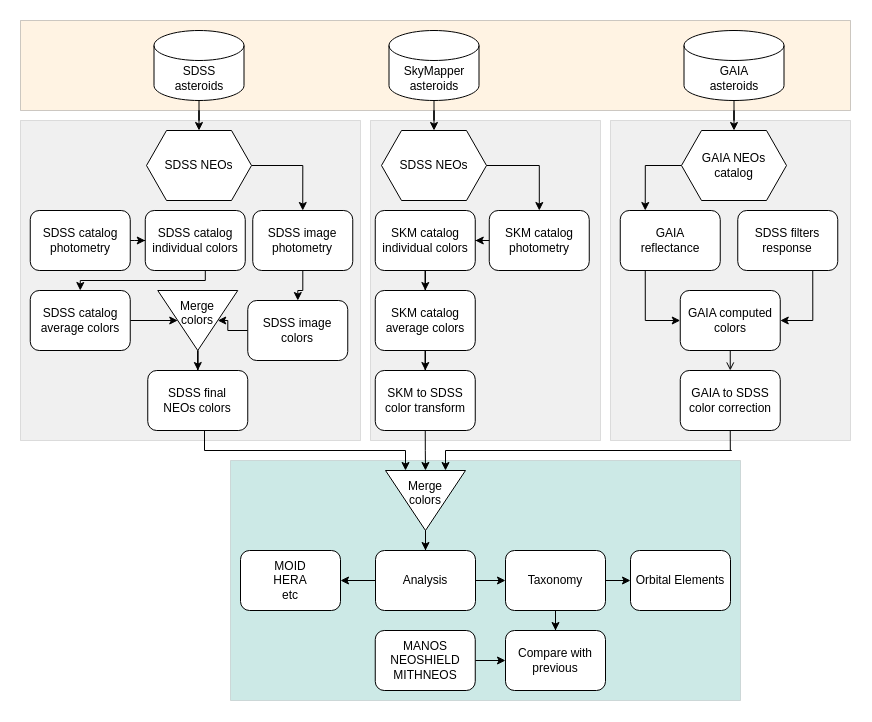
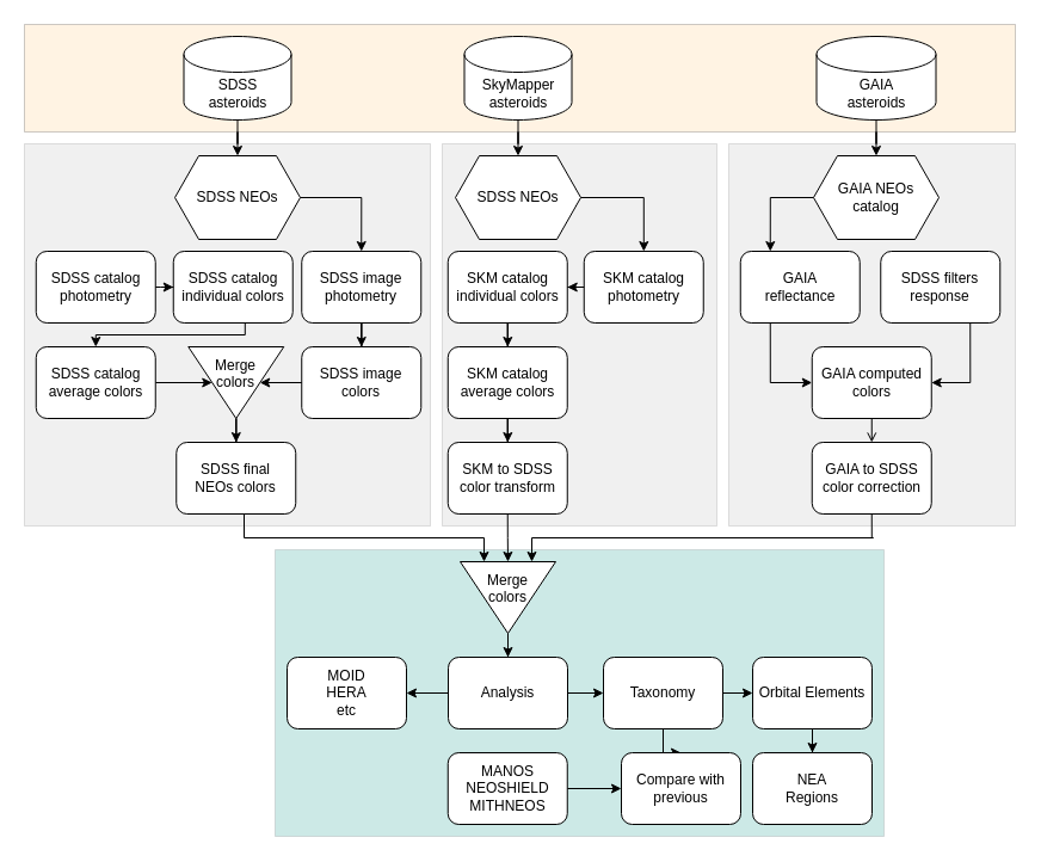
  <mxCell id="0" />
  <mxCell id="1" parent="0" />
  <mxCell id="2" value="" style="rounded=0;whiteSpace=wrap;html=1;fillColor=#019281;opacity=20;fontColor=#333333;strokeColor=#666666;" vertex="1" parent="1"><mxGeometry x="230" y="460" width="510" height="240" as="geometry" /></mxCell>
  <mxCell id="3" value="" style="rounded=0;whiteSpace=wrap;html=1;fillColor=#B2B2B2;opacity=20;fontColor=#333333;strokeColor=#666666;" vertex="1" parent="1"><mxGeometry x="610" y="120" width="240" height="320" as="geometry" /></mxCell>
  <mxCell id="4" value="" style="rounded=0;whiteSpace=wrap;html=1;fillColor=#B2B2B2;opacity=20;fontColor=#333333;strokeColor=#666666;" vertex="1" parent="1"><mxGeometry x="370" y="120" width="230" height="320" as="geometry" /></mxCell>
  <mxCell id="5" value="" style="rounded=0;whiteSpace=wrap;html=1;fillColor=#B2B2B2;opacity=20;fontColor=#333333;strokeColor=#666666;" vertex="1" parent="1"><mxGeometry x="20" y="120" width="340" height="320" as="geometry" /></mxCell>
  <mxCell id="6" value="" style="verticalLabelPosition=bottom;verticalAlign=top;html=1;shape=mxgraph.basic.rect;fillColor2=none;strokeWidth=1;size=20;indent=5;fillColor=#FFC374;opacity=20;" vertex="1" parent="1"><mxGeometry x="20" y="20" width="830" height="90" as="geometry" /></mxCell>
  <mxCell id="7" value="" style="edgeStyle=orthogonalEdgeStyle;rounded=0;orthogonalLoop=1;jettySize=auto;html=1;" parent="1" source="8" target="14" edge="1"><mxGeometry relative="1" as="geometry" /></mxCell>
  <mxCell id="8" value="&lt;div&gt;SDSS&lt;/div&gt;&lt;div&gt;asteroids&lt;br&gt;&lt;/div&gt;" style="shape=cylinder3;whiteSpace=wrap;html=1;boundedLbl=1;backgroundOutline=1;size=15;" parent="1" vertex="1"><mxGeometry x="153.5" y="30" width="90" height="70" as="geometry" /></mxCell>
  <mxCell id="9" value="" style="edgeStyle=orthogonalEdgeStyle;rounded=0;orthogonalLoop=1;jettySize=auto;html=1;" parent="1" source="10" target="33" edge="1"><mxGeometry relative="1" as="geometry" /></mxCell>
  <mxCell id="10" value="&lt;div&gt;SkyMapper&lt;/div&gt;&lt;div&gt;asteroids&lt;br&gt;&lt;/div&gt;" style="shape=cylinder3;whiteSpace=wrap;html=1;boundedLbl=1;backgroundOutline=1;size=15;" parent="1" vertex="1"><mxGeometry x="388.5" y="30" width="90" height="70" as="geometry" /></mxCell>
  <mxCell id="11" value="" style="edgeStyle=orthogonalEdgeStyle;rounded=0;orthogonalLoop=1;jettySize=auto;html=1;" parent="1" source="12" target="40" edge="1"><mxGeometry relative="1" as="geometry" /></mxCell>
  <mxCell id="12" value="&lt;div&gt;GAIA&lt;/div&gt;&lt;div&gt;asteroids&lt;br&gt;&lt;/div&gt;" style="shape=cylinder3;whiteSpace=wrap;html=1;boundedLbl=1;backgroundOutline=1;size=15;" parent="1" vertex="1"><mxGeometry x="683.5" y="30" width="100" height="70" as="geometry" /></mxCell>
  <mxCell id="13" style="edgeStyle=orthogonalEdgeStyle;rounded=0;orthogonalLoop=1;jettySize=auto;html=1;entryX=0.5;entryY=0;entryDx=0;entryDy=0;" parent="1" source="14" target="20" edge="1"><mxGeometry relative="1" as="geometry" /></mxCell>
  <mxCell id="14" value="SDSS NEOs" style="shape=hexagon;perimeter=hexagonPerimeter2;whiteSpace=wrap;html=1;fixedSize=1;" parent="1" vertex="1"><mxGeometry x="146" y="130" width="105" height="70" as="geometry" /></mxCell>
  <mxCell id="15" style="edgeStyle=orthogonalEdgeStyle;rounded=0;orthogonalLoop=1;jettySize=auto;html=1;dashed=1;" parent="1" source="16" target="18" edge="1"><mxGeometry relative="1" as="geometry" /></mxCell>
  <mxCell id="16" value="SDSS catalog photometry" style="rounded=1;whiteSpace=wrap;html=1;" parent="1" vertex="1"><mxGeometry x="29.75" y="210" width="100" height="60" as="geometry" /></mxCell>
  <mxCell id="17" style="edgeStyle=orthogonalEdgeStyle;rounded=0;orthogonalLoop=1;jettySize=auto;html=1;entryX=0.5;entryY=0;entryDx=0;entryDy=0;exitX=0.5;exitY=1;exitDx=0;exitDy=0;" parent="1" source="18" target="24" edge="1"><mxGeometry relative="1" as="geometry"><Array as="points"><mxPoint x="204.75" y="280" /><mxPoint x="79.75" y="280" /></Array></mxGeometry></mxCell>
  <mxCell id="18" value="SDSS catalog individual colors" style="rounded=1;whiteSpace=wrap;html=1;" parent="1" vertex="1"><mxGeometry x="144.75" y="210" width="100" height="60" as="geometry" /></mxCell>
  <mxCell id="19" value="" style="edgeStyle=orthogonalEdgeStyle;rounded=0;orthogonalLoop=1;jettySize=auto;html=1;" parent="1" source="20" target="22" edge="1"><mxGeometry relative="1" as="geometry" /></mxCell>
  <mxCell id="20" value="SDSS image photometry" style="rounded=1;whiteSpace=wrap;html=1;" parent="1" vertex="1"><mxGeometry x="252.25" y="210" width="100" height="60" as="geometry" /></mxCell>
  <mxCell id="21" value="" style="edgeStyle=orthogonalEdgeStyle;rounded=0;orthogonalLoop=1;jettySize=auto;html=1;entryX=0.5;entryY=0;entryDx=0;entryDy=0;" parent="1" source="22" target="30" edge="1"><mxGeometry relative="1" as="geometry"><mxPoint x="57.25" y="470" as="targetPoint" /></mxGeometry></mxCell>
- <mxCell id="22" value="SDSS image colors" style="rounded=1;whiteSpace=wrap;html=1;" parent="1" vertex="1"><mxGeometry x="247.25" y="300" width="100" height="60" as="geometry" /></mxCell>
+ <mxCell id="22" value="SDSS image colors" style="rounded=1;whiteSpace=wrap;html=1;" parent="1" vertex="1"><mxGeometry x="252.25" y="290" width="100" height="60" as="geometry" /></mxCell>
  <mxCell id="23" value="" style="edgeStyle=orthogonalEdgeStyle;rounded=0;orthogonalLoop=1;jettySize=auto;html=1;" parent="1" source="24" target="30" edge="1"><mxGeometry relative="1" as="geometry" /></mxCell>
  <mxCell id="24" value="SDSS catalog average colors" style="rounded=1;whiteSpace=wrap;html=1;" parent="1" vertex="1"><mxGeometry x="29.75" y="290" width="100" height="60" as="geometry" /></mxCell>
  <mxCell id="25" style="edgeStyle=orthogonalEdgeStyle;rounded=0;orthogonalLoop=1;jettySize=auto;html=1;entryX=0;entryY=0.75;entryDx=0;entryDy=0;" edge="1" parent="1" source="26" target="63"><mxGeometry relative="1" as="geometry"><mxPoint x="376" y="490" as="targetPoint" /><Array as="points"><mxPoint x="204" y="450" /><mxPoint x="405" y="450" /></Array></mxGeometry></mxCell>
  <mxCell id="26" value="&lt;div&gt;SDSS final &lt;br&gt;&lt;/div&gt;&lt;div&gt;NEOs colors&lt;/div&gt;" style="rounded=1;whiteSpace=wrap;html=1;" parent="1" vertex="1"><mxGeometry x="147.25" y="370" width="100" height="60" as="geometry" /></mxCell>
  <mxCell id="27" style="edgeStyle=orthogonalEdgeStyle;rounded=0;orthogonalLoop=1;jettySize=auto;html=1;exitX=0.5;exitY=1;exitDx=0;exitDy=0;entryX=0;entryY=0.5;entryDx=0;entryDy=0;" edge="1" parent="1" source="28" target="63"><mxGeometry relative="1" as="geometry"><mxPoint x="426" y="460" as="targetPoint" /></mxGeometry></mxCell>
  <mxCell id="28" value="SKM to SDSS color transform" style="rounded=1;whiteSpace=wrap;html=1;" parent="1" vertex="1"><mxGeometry x="374.75" y="370" width="100" height="60" as="geometry" /></mxCell>
  <mxCell id="29" value="" style="edgeStyle=orthogonalEdgeStyle;rounded=0;orthogonalLoop=1;jettySize=auto;html=1;" edge="1" parent="1" source="30" target="26"><mxGeometry relative="1" as="geometry" /></mxCell>
  <mxCell id="30" value="&lt;div&gt;Merge &lt;br&gt;&lt;/div&gt;&lt;div&gt;colors&lt;/div&gt;&lt;div&gt;&lt;br&gt;&lt;/div&gt;" style="triangle;whiteSpace=wrap;html=1;direction=south;" parent="1" vertex="1"><mxGeometry x="157.25" y="290" width="80" height="60" as="geometry" /></mxCell>
  <mxCell id="31" style="edgeStyle=orthogonalEdgeStyle;rounded=0;orthogonalLoop=1;jettySize=auto;html=1;exitX=0;exitY=0.5;exitDx=0;exitDy=0;" edge="1" parent="1" source="36" target="35"><mxGeometry relative="1" as="geometry" /></mxCell>
  <mxCell id="32" style="edgeStyle=orthogonalEdgeStyle;rounded=0;orthogonalLoop=1;jettySize=auto;html=1;" edge="1" parent="1" source="33" target="36"><mxGeometry relative="1" as="geometry" /></mxCell>
  <mxCell id="33" value="SDSS NEOs" style="shape=hexagon;perimeter=hexagonPerimeter2;whiteSpace=wrap;html=1;fixedSize=1;" parent="1" vertex="1"><mxGeometry x="381" y="130" width="105" height="70" as="geometry" /></mxCell>
  <mxCell id="34" value="" style="edgeStyle=orthogonalEdgeStyle;rounded=0;orthogonalLoop=1;jettySize=auto;html=1;" edge="1" parent="1" source="35" target="38"><mxGeometry relative="1" as="geometry" /></mxCell>
  <mxCell id="35" value="SKM catalog individual colors" style="rounded=1;whiteSpace=wrap;html=1;" parent="1" vertex="1"><mxGeometry x="374.75" y="210" width="100" height="60" as="geometry" /></mxCell>
  <mxCell id="36" value="SKM catalog photometry" style="rounded=1;whiteSpace=wrap;html=1;" parent="1" vertex="1"><mxGeometry x="488.75" y="210" width="100" height="60" as="geometry" /></mxCell>
  <mxCell id="37" value="" style="edgeStyle=orthogonalEdgeStyle;rounded=0;orthogonalLoop=1;jettySize=auto;html=1;" edge="1" parent="1" source="38" target="28"><mxGeometry relative="1" as="geometry" /></mxCell>
  <mxCell id="38" value="SKM catalog average colors" style="rounded=1;whiteSpace=wrap;html=1;" parent="1" vertex="1"><mxGeometry x="374.75" y="290" width="100" height="60" as="geometry" /></mxCell>
  <mxCell id="39" style="edgeStyle=orthogonalEdgeStyle;rounded=0;orthogonalLoop=1;jettySize=auto;html=1;entryX=0.25;entryY=0;entryDx=0;entryDy=0;startArrow=none;startFill=0;endArrow=classic;endFill=1;exitX=0;exitY=0.5;exitDx=0;exitDy=0;" edge="1" parent="1" source="40" target="42"><mxGeometry relative="1" as="geometry" /></mxCell>
  <mxCell id="40" value="GAIA NEOs catalog" style="shape=hexagon;perimeter=hexagonPerimeter2;whiteSpace=wrap;html=1;fixedSize=1;" parent="1" vertex="1"><mxGeometry x="681" y="130" width="105" height="70" as="geometry" /></mxCell>
  <mxCell id="41" value="" style="edgeStyle=orthogonalEdgeStyle;rounded=0;orthogonalLoop=1;jettySize=auto;html=1;exitX=0.25;exitY=1;exitDx=0;exitDy=0;entryX=0;entryY=0.5;entryDx=0;entryDy=0;" parent="1" source="42" target="62" edge="1"><mxGeometry relative="1" as="geometry"><mxPoint x="712.75" y="300" as="targetPoint" /><Array as="points"><mxPoint x="644.75" y="320" /></Array></mxGeometry></mxCell>
  <mxCell id="42" value="&lt;div&gt;GAIA &lt;br&gt;&lt;/div&gt;&lt;div&gt;reflectance&lt;/div&gt;" style="rounded=1;whiteSpace=wrap;html=1;" parent="1" vertex="1"><mxGeometry x="619.75" y="210" width="100" height="60" as="geometry" /></mxCell>
  <mxCell id="43" value="" style="edgeStyle=orthogonalEdgeStyle;rounded=0;orthogonalLoop=1;jettySize=auto;html=1;entryX=1;entryY=0.5;entryDx=0;entryDy=0;exitX=0.75;exitY=1;exitDx=0;exitDy=0;" parent="1" source="44" target="62" edge="1"><mxGeometry relative="1" as="geometry"><mxPoint x="752.25" y="300" as="targetPoint" /><Array as="points"><mxPoint x="812" y="320" /></Array></mxGeometry></mxCell>
  <mxCell id="44" value="SDSS filters response" style="rounded=1;whiteSpace=wrap;html=1;fontStyle=0" parent="1" vertex="1"><mxGeometry x="737.25" y="210" width="100" height="60" as="geometry" /></mxCell>
  <mxCell id="45" value="" style="edgeStyle=orthogonalEdgeStyle;rounded=0;orthogonalLoop=1;jettySize=auto;html=1;exitX=0.5;exitY=1;exitDx=0;exitDy=0;endArrow=open;" edge="1" parent="1" source="62" target="61"><mxGeometry relative="1" as="geometry"><mxPoint x="739.75" y="410" as="sourcePoint" /><Array as="points"><mxPoint x="729.75" y="410" /></Array></mxGeometry></mxCell>
  <mxCell id="46" value="" style="edgeStyle=orthogonalEdgeStyle;rounded=0;orthogonalLoop=1;jettySize=auto;html=1;" edge="1" parent="1" source="48" target="53"><mxGeometry relative="1" as="geometry" /></mxCell>
  <mxCell id="47" value="" style="edgeStyle=orthogonalEdgeStyle;rounded=0;orthogonalLoop=1;jettySize=auto;html=1;" edge="1" parent="1" source="48" target="57"><mxGeometry relative="1" as="geometry" /></mxCell>
  <mxCell id="48" value="Analysis" style="rounded=1;whiteSpace=wrap;html=1;" vertex="1" parent="1"><mxGeometry x="375" y="550" width="100" height="60" as="geometry" /></mxCell>
+ <mxCell id="49" value="" style="edgeStyle=orthogonalEdgeStyle;rounded=0;orthogonalLoop=1;jettySize=auto;html=1;" edge="1" parent="1" source="50" target="58"><mxGeometry relative="1" as="geometry" /></mxCell>
  <mxCell id="50" value="Orbital Elements" style="rounded=1;whiteSpace=wrap;html=1;" vertex="1" parent="1"><mxGeometry x="630" y="550" width="100" height="60" as="geometry" /></mxCell>
  <mxCell id="51" value="" style="edgeStyle=orthogonalEdgeStyle;rounded=0;orthogonalLoop=1;jettySize=auto;html=1;" edge="1" parent="1" source="53" target="50"><mxGeometry relative="1" as="geometry" /></mxCell>
  <mxCell id="52" value="" style="edgeStyle=orthogonalEdgeStyle;rounded=0;orthogonalLoop=1;jettySize=auto;html=1;" edge="1" parent="1" source="53" target="54"><mxGeometry relative="1" as="geometry" /></mxCell>
  <mxCell id="53" value="Taxonomy" style="rounded=1;whiteSpace=wrap;html=1;" vertex="1" parent="1"><mxGeometry x="505" y="550" width="100" height="60" as="geometry" /></mxCell>
- <mxCell id="54" value="Compare with previous" style="rounded=1;whiteSpace=wrap;html=1;" vertex="1" parent="1"><mxGeometry x="505" y="630" width="100" height="60" as="geometry" /></mxCell>
+ <mxCell id="54" value="Compare with previous" style="rounded=1;whiteSpace=wrap;html=1;" vertex="1" parent="1"><mxGeometry x="520" y="630" width="100" height="60" as="geometry" /></mxCell>
  <mxCell id="55" value="" style="edgeStyle=orthogonalEdgeStyle;rounded=0;orthogonalLoop=1;jettySize=auto;html=1;" edge="1" parent="1" source="56" target="54"><mxGeometry relative="1" as="geometry" /></mxCell>
  <mxCell id="56" value="&lt;div&gt;MANOS&lt;/div&gt;&lt;div&gt;NEOSHIELD&lt;/div&gt;&lt;div&gt;MITHNEOS&lt;br&gt;&lt;/div&gt;" style="rounded=1;whiteSpace=wrap;html=1;" vertex="1" parent="1"><mxGeometry x="374.75" y="630" width="100" height="60" as="geometry" /></mxCell>
  <mxCell id="57" value="&lt;div&gt;MOID&lt;/div&gt;&lt;div&gt;HERA&lt;/div&gt;&lt;div&gt;etc&lt;br&gt;&lt;/div&gt;" style="rounded=1;whiteSpace=wrap;html=1;" vertex="1" parent="1"><mxGeometry x="240" y="550" width="100" height="60" as="geometry" /></mxCell>
+ <mxCell id="58" value="&lt;div&gt;NEA&lt;br&gt;&lt;/div&gt;&lt;div&gt;Regions&lt;/div&gt;" style="rounded=1;whiteSpace=wrap;html=1;" vertex="1" parent="1"><mxGeometry x="630" y="630" width="100" height="60" as="geometry" /></mxCell>
  <mxCell id="59" value="" style="edgeStyle=orthogonalEdgeStyle;rounded=0;orthogonalLoop=1;jettySize=auto;html=1;exitX=1;exitY=0.5;exitDx=0;exitDy=0;" edge="1" parent="1" source="63" target="48"><mxGeometry relative="1" as="geometry"><mxPoint x="436" y="520" as="sourcePoint" /></mxGeometry></mxCell>
  <mxCell id="60" style="edgeStyle=orthogonalEdgeStyle;rounded=0;orthogonalLoop=1;jettySize=auto;html=1;entryX=0;entryY=0.25;entryDx=0;entryDy=0;exitX=0.5;exitY=1;exitDx=0;exitDy=0;" edge="1" parent="1" source="61" target="63"><mxGeometry relative="1" as="geometry"><mxPoint x="496" y="490" as="targetPoint" /><Array as="points"><mxPoint x="731" y="450" /><mxPoint x="456" y="450" /></Array></mxGeometry></mxCell>
  <mxCell id="61" value="GAIA to SDSS color correction" style="rounded=1;whiteSpace=wrap;html=1;" vertex="1" parent="1"><mxGeometry x="679.75" y="370" width="100" height="60" as="geometry" /></mxCell>
  <mxCell id="62" value="GAIA computed colors" style="rounded=1;whiteSpace=wrap;html=1;" vertex="1" parent="1"><mxGeometry x="679.75" y="290" width="100" height="60" as="geometry" /></mxCell>
  <mxCell id="63" value="&lt;div&gt;Merge&lt;/div&gt;&lt;div&gt;colors&lt;/div&gt;&lt;div&gt;&lt;br&gt;&lt;/div&gt;" style="triangle;whiteSpace=wrap;html=1;direction=south;" vertex="1" parent="1"><mxGeometry x="385" y="470" width="80" height="60" as="geometry" /></mxCell>
